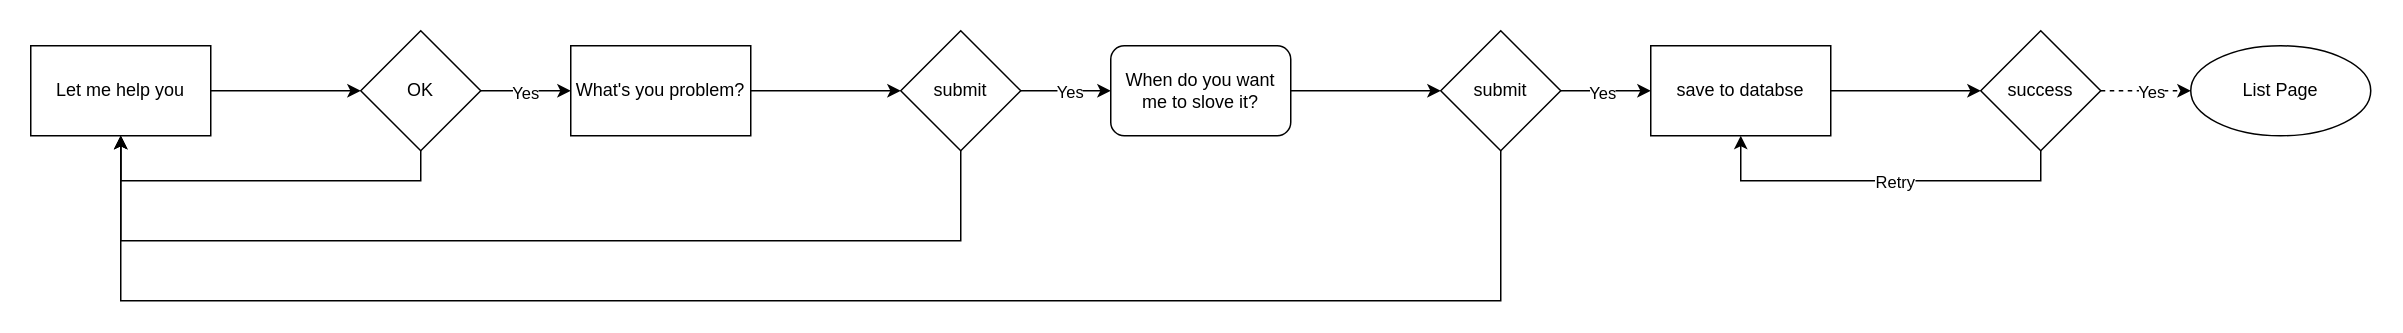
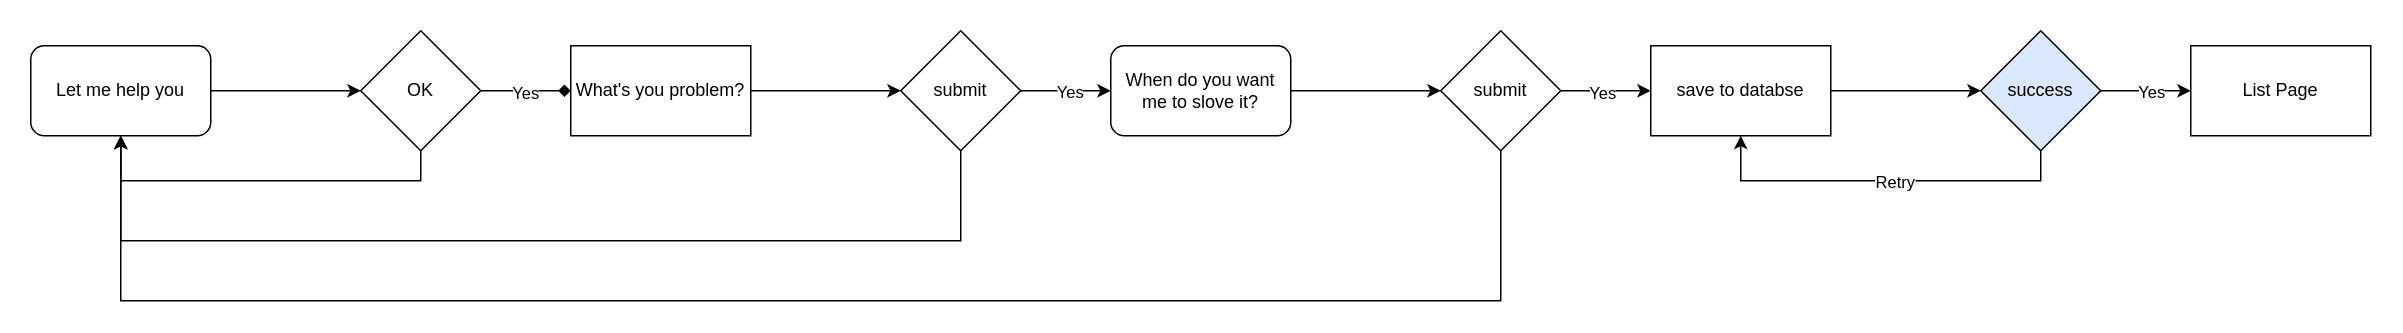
  <mxCell id="0" />
  <mxCell id="1" parent="0" />
  <mxCell id="2" value="" style="edgeStyle=orthogonalEdgeStyle;rounded=0;orthogonalLoop=1;jettySize=auto;html=1;" edge="1" parent="1" source="3" target="7"><mxGeometry relative="1" as="geometry" /></mxCell>
- <mxCell id="3" value="Let me help you" style="rounded=0;whiteSpace=wrap;html=1;" vertex="1" parent="1"><mxGeometry x="20" y="30" width="120" height="60" as="geometry" /></mxCell>
- <mxCell id="4" value="" style="edgeStyle=orthogonalEdgeStyle;rounded=0;orthogonalLoop=1;jettySize=auto;html=1;" edge="1" parent="1" source="7" target="9"><mxGeometry relative="1" as="geometry" /></mxCell>
+ <mxCell id="3" value="Let me help you" style="whiteSpace=wrap;html=1;rounded=1;" vertex="1" parent="1"><mxGeometry x="20" y="30" width="120" height="60" as="geometry" /></mxCell>
+ <mxCell id="4" value="" style="edgeStyle=orthogonalEdgeStyle;rounded=0;orthogonalLoop=1;jettySize=auto;html=1;endArrow=diamond;" edge="1" parent="1" source="7" target="9"><mxGeometry relative="1" as="geometry" /></mxCell>
  <mxCell id="5" value="Yes" style="edgeLabel;html=1;align=center;verticalAlign=middle;resizable=0;points=[];" vertex="1" connectable="0" parent="4"><mxGeometry x="-0.033" y="-1" relative="1" as="geometry"><mxPoint as="offset" /></mxGeometry></mxCell>
  <mxCell id="6" style="edgeStyle=orthogonalEdgeStyle;rounded=0;orthogonalLoop=1;jettySize=auto;html=1;entryX=0.5;entryY=1;entryDx=0;entryDy=0;" edge="1" parent="1" source="7" target="3"><mxGeometry relative="1" as="geometry"><Array as="points"><mxPoint x="280" y="120" /><mxPoint x="80" y="120" /></Array></mxGeometry></mxCell>
  <mxCell id="7" value="OK" style="rhombus;whiteSpace=wrap;html=1;rounded=0;" vertex="1" parent="1"><mxGeometry x="240" y="20" width="80" height="80" as="geometry" /></mxCell>
  <mxCell id="8" value="" style="edgeStyle=orthogonalEdgeStyle;rounded=0;orthogonalLoop=1;jettySize=auto;html=1;" edge="1" parent="1" source="9" target="13"><mxGeometry relative="1" as="geometry" /></mxCell>
  <mxCell id="9" value="What's you problem?" style="whiteSpace=wrap;html=1;rounded=0;" vertex="1" parent="1"><mxGeometry x="380" y="30" width="120" height="60" as="geometry" /></mxCell>
  <mxCell id="10" value="" style="edgeStyle=orthogonalEdgeStyle;rounded=0;orthogonalLoop=1;jettySize=auto;html=1;" edge="1" parent="1" source="13" target="15"><mxGeometry relative="1" as="geometry" /></mxCell>
  <mxCell id="11" value="Yes" style="edgeLabel;html=1;align=center;verticalAlign=middle;resizable=0;points=[];" vertex="1" connectable="0" parent="10"><mxGeometry x="0.067" relative="1" as="geometry"><mxPoint as="offset" /></mxGeometry></mxCell>
  <mxCell id="12" style="edgeStyle=orthogonalEdgeStyle;rounded=0;orthogonalLoop=1;jettySize=auto;html=1;entryX=0.5;entryY=1;entryDx=0;entryDy=0;" edge="1" parent="1" source="13" target="3"><mxGeometry relative="1" as="geometry"><Array as="points"><mxPoint x="640" y="160" /><mxPoint x="80" y="160" /></Array></mxGeometry></mxCell>
  <mxCell id="13" value="submit" style="rhombus;whiteSpace=wrap;html=1;rounded=0;" vertex="1" parent="1"><mxGeometry x="600" y="20" width="80" height="80" as="geometry" /></mxCell>
  <mxCell id="14" value="" style="edgeStyle=orthogonalEdgeStyle;rounded=0;orthogonalLoop=1;jettySize=auto;html=1;" edge="1" parent="1" source="15" target="19"><mxGeometry relative="1" as="geometry" /></mxCell>
  <mxCell id="15" value="When do you want me to slove it?" style="whiteSpace=wrap;html=1;rounded=1;" vertex="1" parent="1"><mxGeometry x="740" y="30" width="120" height="60" as="geometry" /></mxCell>
  <mxCell id="16" value="" style="edgeStyle=orthogonalEdgeStyle;rounded=0;orthogonalLoop=1;jettySize=auto;html=1;" edge="1" parent="1" source="19" target="21"><mxGeometry relative="1" as="geometry" /></mxCell>
  <mxCell id="17" value="Yes" style="edgeLabel;html=1;align=center;verticalAlign=middle;resizable=0;points=[];" vertex="1" connectable="0" parent="16"><mxGeometry x="-0.1" y="-1" relative="1" as="geometry"><mxPoint as="offset" /></mxGeometry></mxCell>
  <mxCell id="18" style="edgeStyle=orthogonalEdgeStyle;rounded=0;orthogonalLoop=1;jettySize=auto;html=1;entryX=0.5;entryY=1;entryDx=0;entryDy=0;" edge="1" parent="1" source="19" target="3"><mxGeometry relative="1" as="geometry"><Array as="points"><mxPoint x="1000" y="200" /><mxPoint x="80" y="200" /></Array></mxGeometry></mxCell>
  <mxCell id="19" value="submit" style="rhombus;whiteSpace=wrap;html=1;rounded=0;" vertex="1" parent="1"><mxGeometry x="960" y="20" width="80" height="80" as="geometry" /></mxCell>
  <mxCell id="20" value="" style="edgeStyle=orthogonalEdgeStyle;rounded=0;orthogonalLoop=1;jettySize=auto;html=1;" edge="1" parent="1" source="21" target="26"><mxGeometry relative="1" as="geometry" /></mxCell>
  <mxCell id="21" value="save to databse" style="whiteSpace=wrap;html=1;rounded=0;" vertex="1" parent="1"><mxGeometry x="1100" y="30" width="120" height="60" as="geometry" /></mxCell>
- <mxCell id="22" value="" style="edgeStyle=orthogonalEdgeStyle;rounded=0;orthogonalLoop=1;jettySize=auto;html=1;dashed=1;" edge="1" parent="1" source="26" target="27"><mxGeometry relative="1" as="geometry" /></mxCell>
+ <mxCell id="22" value="" style="edgeStyle=orthogonalEdgeStyle;rounded=0;orthogonalLoop=1;jettySize=auto;html=1;" edge="1" parent="1" source="26" target="27"><mxGeometry relative="1" as="geometry" /></mxCell>
  <mxCell id="23" value="Yes" style="edgeLabel;html=1;align=center;verticalAlign=middle;resizable=0;points=[];" vertex="1" connectable="0" parent="22"><mxGeometry x="0.1" relative="1" as="geometry"><mxPoint as="offset" /></mxGeometry></mxCell>
  <mxCell id="24" style="edgeStyle=orthogonalEdgeStyle;rounded=0;orthogonalLoop=1;jettySize=auto;html=1;entryX=0.5;entryY=1;entryDx=0;entryDy=0;" edge="1" parent="1" source="26" target="21"><mxGeometry relative="1" as="geometry"><Array as="points"><mxPoint x="1360" y="120" /><mxPoint x="1160" y="120" /></Array></mxGeometry></mxCell>
  <mxCell id="25" value="Retry" style="edgeLabel;html=1;align=center;verticalAlign=middle;resizable=0;points=[];" vertex="1" connectable="0" parent="24"><mxGeometry x="-0.056" relative="1" as="geometry"><mxPoint as="offset" /></mxGeometry></mxCell>
- <mxCell id="26" value="success" style="rhombus;whiteSpace=wrap;html=1;rounded=0;" vertex="1" parent="1"><mxGeometry x="1320" y="20" width="80" height="80" as="geometry" /></mxCell>
- <mxCell id="27" value="List Page" style="ellipse;whiteSpace=wrap;html=1;" vertex="1" parent="1"><mxGeometry x="1460" y="30" width="120" height="60" as="geometry" /></mxCell>
+ <mxCell id="26" value="success" style="rhombus;whiteSpace=wrap;html=1;rounded=0;fillColor=#dae8fc;" vertex="1" parent="1"><mxGeometry x="1320" y="20" width="80" height="80" as="geometry" /></mxCell>
+ <mxCell id="27" value="List Page" style="whiteSpace=wrap;html=1;rounded=0;" vertex="1" parent="1"><mxGeometry x="1460" y="30" width="120" height="60" as="geometry" /></mxCell>
